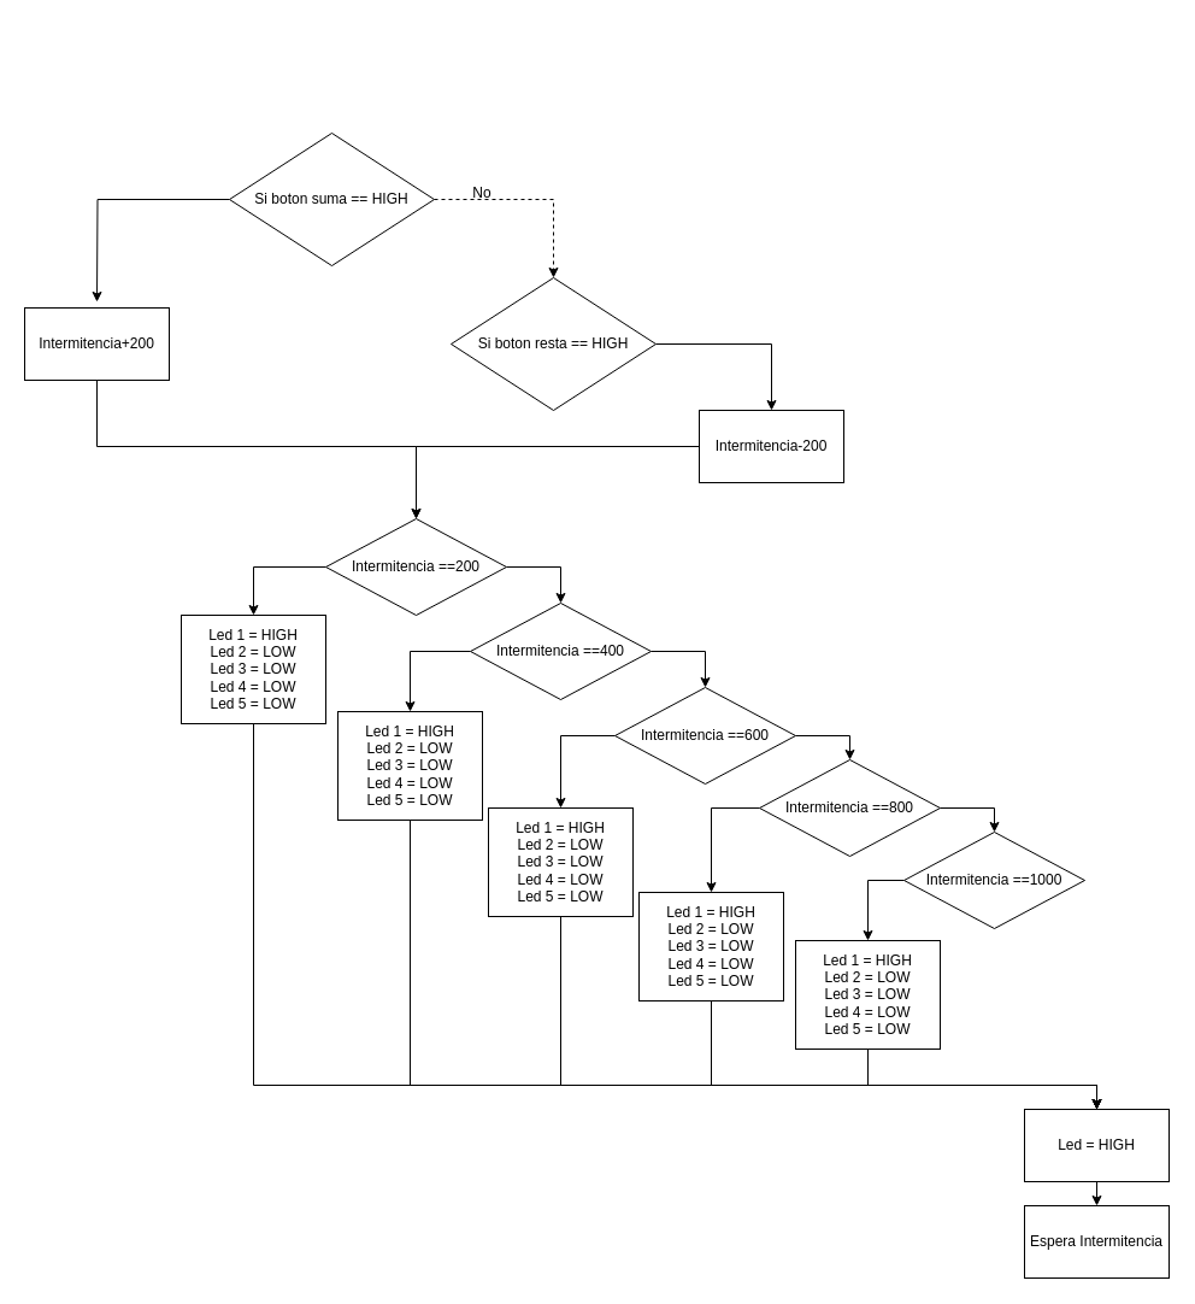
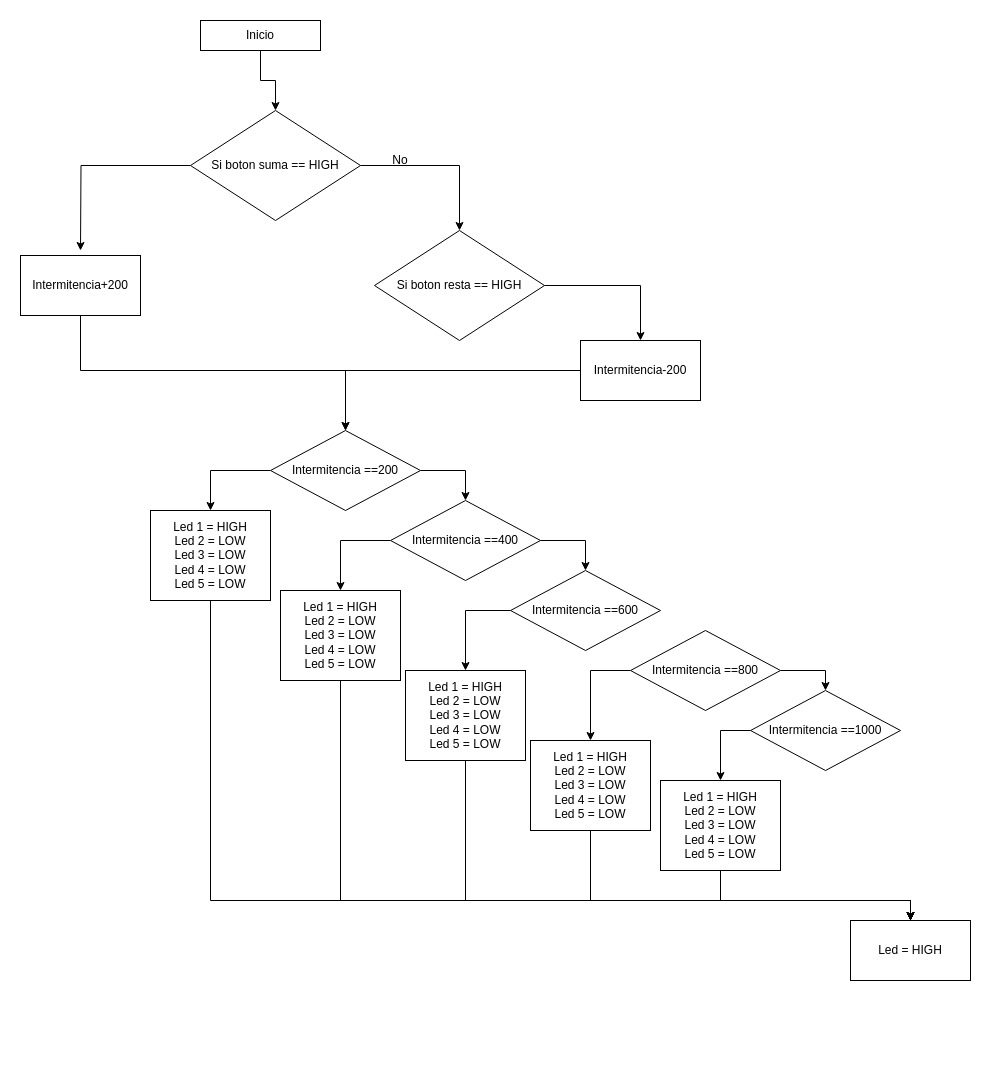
  <mxCell id="0" />
  <mxCell id="1" parent="0" />
- <mxCell id="4" style="edgeStyle=orthogonalEdgeStyle;rounded=0;orthogonalLoop=1;jettySize=auto;html=1;exitX=1;exitY=0.5;exitDx=0;exitDy=0;entryX=0.5;entryY=0;entryDx=0;entryDy=0;dashed=1;" edge="1" parent="1" source="6" target="8"><mxGeometry relative="1" as="geometry" /></mxCell>
+ <mxCell id="2" style="edgeStyle=orthogonalEdgeStyle;rounded=0;orthogonalLoop=1;jettySize=auto;html=1;entryX=0.5;entryY=0;entryDx=0;entryDy=0;" edge="1" parent="1" source="3" target="6"><mxGeometry relative="1" as="geometry" /></mxCell>
+ <mxCell id="3" value="Inicio" style="rounded=0;whiteSpace=wrap;html=1;" vertex="1" parent="1"><mxGeometry x="200" width="120" height="30" as="geometry" y="20" /></mxCell>
+ <mxCell id="4" style="edgeStyle=orthogonalEdgeStyle;rounded=0;orthogonalLoop=1;jettySize=auto;html=1;exitX=1;exitY=0.5;exitDx=0;exitDy=0;entryX=0.5;entryY=0;entryDx=0;entryDy=0;" edge="1" parent="1" source="6" target="8"><mxGeometry relative="1" as="geometry" /></mxCell>
  <mxCell id="5" style="edgeStyle=orthogonalEdgeStyle;rounded=0;orthogonalLoop=1;jettySize=auto;html=1;" edge="1" parent="1" source="6"><mxGeometry relative="1" as="geometry"><mxPoint x="80" y="250" as="targetPoint" /></mxGeometry></mxCell>
  <mxCell id="6" value="Si boton suma == HIGH" style="rhombus;whiteSpace=wrap;html=1;" vertex="1" parent="1"><mxGeometry x="190" y="110" width="170" height="110" as="geometry" /></mxCell>
  <mxCell id="7" style="edgeStyle=orthogonalEdgeStyle;rounded=0;orthogonalLoop=1;jettySize=auto;html=1;exitX=1;exitY=0.5;exitDx=0;exitDy=0;entryX=0.5;entryY=0;entryDx=0;entryDy=0;" edge="1" parent="1" source="8" target="13"><mxGeometry relative="1" as="geometry" /></mxCell>
  <mxCell id="8" value="Si boton resta == HIGH" style="rhombus;whiteSpace=wrap;html=1;" vertex="1" parent="1"><mxGeometry x="374" y="230" width="170" height="110" as="geometry" /></mxCell>
  <mxCell id="9" value="No" style="text;html=1;strokeColor=none;fillColor=none;align=center;verticalAlign=middle;whiteSpace=wrap;rounded=0;" vertex="1" parent="1"><mxGeometry x="380" y="150" width="40" height="20" as="geometry" /></mxCell>
  <mxCell id="10" style="edgeStyle=orthogonalEdgeStyle;rounded=0;orthogonalLoop=1;jettySize=auto;html=1;exitX=0.5;exitY=1;exitDx=0;exitDy=0;" edge="1" parent="1" source="11" target="16"><mxGeometry relative="1" as="geometry"><Array as="points"><mxPoint x="80" y="370" /><mxPoint x="345" y="370" /></Array></mxGeometry></mxCell>
  <mxCell id="11" value="Intermitencia+200" style="rounded=0;whiteSpace=wrap;html=1;" vertex="1" parent="1"><mxGeometry x="20" y="255" width="120" height="60" as="geometry" /></mxCell>
  <mxCell id="12" style="edgeStyle=orthogonalEdgeStyle;rounded=0;orthogonalLoop=1;jettySize=auto;html=1;exitX=0;exitY=0.5;exitDx=0;exitDy=0;" edge="1" parent="1" source="13" target="16"><mxGeometry relative="1" as="geometry" /></mxCell>
  <mxCell id="13" value="Intermitencia-200" style="rounded=0;whiteSpace=wrap;html=1;" vertex="1" parent="1"><mxGeometry x="580" y="340" width="120" height="60" as="geometry" /></mxCell>
  <mxCell id="14" style="edgeStyle=orthogonalEdgeStyle;rounded=0;orthogonalLoop=1;jettySize=auto;html=1;exitX=1;exitY=0.5;exitDx=0;exitDy=0;entryX=0.5;entryY=0;entryDx=0;entryDy=0;" edge="1" parent="1" source="16" target="19"><mxGeometry relative="1" as="geometry" /></mxCell>
  <mxCell id="15" style="edgeStyle=orthogonalEdgeStyle;rounded=0;orthogonalLoop=1;jettySize=auto;html=1;exitX=0;exitY=0.5;exitDx=0;exitDy=0;entryX=0.5;entryY=0;entryDx=0;entryDy=0;" edge="1" parent="1" source="16" target="29"><mxGeometry relative="1" as="geometry" /></mxCell>
  <mxCell id="16" value="Intermitencia ==200" style="rhombus;whiteSpace=wrap;html=1;" vertex="1" parent="1"><mxGeometry x="270" y="430" width="150" height="80" as="geometry" /></mxCell>
  <mxCell id="17" style="edgeStyle=orthogonalEdgeStyle;rounded=0;orthogonalLoop=1;jettySize=auto;html=1;exitX=1;exitY=0.5;exitDx=0;exitDy=0;entryX=0.5;entryY=0;entryDx=0;entryDy=0;" edge="1" parent="1" source="19" target="22"><mxGeometry relative="1" as="geometry" /></mxCell>
  <mxCell id="18" style="edgeStyle=orthogonalEdgeStyle;rounded=0;orthogonalLoop=1;jettySize=auto;html=1;exitX=0;exitY=0.5;exitDx=0;exitDy=0;" edge="1" parent="1" source="19" target="31"><mxGeometry relative="1" as="geometry" /></mxCell>
  <mxCell id="19" value="Intermitencia ==400" style="rhombus;whiteSpace=wrap;html=1;" vertex="1" parent="1"><mxGeometry x="390" y="500" width="150" height="80" as="geometry" /></mxCell>
- <mxCell id="20" style="edgeStyle=orthogonalEdgeStyle;rounded=0;orthogonalLoop=1;jettySize=auto;html=1;exitX=1;exitY=0.5;exitDx=0;exitDy=0;" edge="1" parent="1" source="22" target="25"><mxGeometry relative="1" as="geometry" /></mxCell>
  <mxCell id="21" style="edgeStyle=orthogonalEdgeStyle;rounded=0;orthogonalLoop=1;jettySize=auto;html=1;exitX=0;exitY=0.5;exitDx=0;exitDy=0;entryX=0.5;entryY=0;entryDx=0;entryDy=0;" edge="1" parent="1" source="22" target="33"><mxGeometry relative="1" as="geometry" /></mxCell>
  <mxCell id="22" value="Intermitencia ==600" style="rhombus;whiteSpace=wrap;html=1;" vertex="1" parent="1"><mxGeometry x="510" y="570" width="150" height="80" as="geometry" /></mxCell>
  <mxCell id="23" style="edgeStyle=orthogonalEdgeStyle;rounded=0;orthogonalLoop=1;jettySize=auto;html=1;exitX=1;exitY=0.5;exitDx=0;exitDy=0;entryX=0.5;entryY=0;entryDx=0;entryDy=0;" edge="1" parent="1" source="25" target="27"><mxGeometry relative="1" as="geometry" /></mxCell>
  <mxCell id="24" style="edgeStyle=orthogonalEdgeStyle;rounded=0;orthogonalLoop=1;jettySize=auto;html=1;exitX=0;exitY=0.5;exitDx=0;exitDy=0;entryX=0.5;entryY=0;entryDx=0;entryDy=0;" edge="1" parent="1" source="25" target="35"><mxGeometry relative="1" as="geometry" /></mxCell>
  <mxCell id="25" value="Intermitencia ==800" style="rhombus;whiteSpace=wrap;html=1;" vertex="1" parent="1"><mxGeometry x="630" y="630" width="150" height="80" as="geometry" /></mxCell>
  <mxCell id="26" style="edgeStyle=orthogonalEdgeStyle;rounded=0;orthogonalLoop=1;jettySize=auto;html=1;exitX=0;exitY=0.5;exitDx=0;exitDy=0;entryX=0.5;entryY=0;entryDx=0;entryDy=0;" edge="1" parent="1" source="27" target="37"><mxGeometry relative="1" as="geometry" /></mxCell>
  <mxCell id="27" value="Intermitencia ==1000" style="rhombus;whiteSpace=wrap;html=1;" vertex="1" parent="1"><mxGeometry x="750" y="690" width="150" height="80" as="geometry" /></mxCell>
  <mxCell id="28" style="edgeStyle=orthogonalEdgeStyle;rounded=0;orthogonalLoop=1;jettySize=auto;html=1;exitX=0.5;exitY=1;exitDx=0;exitDy=0;" edge="1" parent="1" source="29" target="39"><mxGeometry relative="1" as="geometry"><Array as="points"><mxPoint x="210" y="900" /><mxPoint x="910" y="900" /></Array></mxGeometry></mxCell>
  <mxCell id="29" value="Led 1 = HIGH&lt;br&gt;Led 2 = LOW&lt;br&gt;Led 3 = LOW&lt;br&gt;Led 4 = LOW&lt;br&gt;Led 5 = LOW" style="rounded=0;whiteSpace=wrap;html=1;" vertex="1" parent="1"><mxGeometry x="150" y="510" width="120" height="90" as="geometry" /></mxCell>
  <mxCell id="30" style="edgeStyle=orthogonalEdgeStyle;rounded=0;orthogonalLoop=1;jettySize=auto;html=1;exitX=0.5;exitY=1;exitDx=0;exitDy=0;" edge="1" parent="1" source="31" target="39"><mxGeometry relative="1" as="geometry"><Array as="points"><mxPoint x="340" y="900" /><mxPoint x="910" y="900" /></Array></mxGeometry></mxCell>
  <mxCell id="31" value="Led 1 = HIGH&lt;br&gt;Led 2 = LOW&lt;br&gt;Led 3 = LOW&lt;br&gt;Led 4 = LOW&lt;br&gt;Led 5 = LOW" style="rounded=0;whiteSpace=wrap;html=1;" vertex="1" parent="1"><mxGeometry x="280" y="590" width="120" height="90" as="geometry" /></mxCell>
  <mxCell id="32" style="edgeStyle=orthogonalEdgeStyle;rounded=0;orthogonalLoop=1;jettySize=auto;html=1;exitX=0.5;exitY=1;exitDx=0;exitDy=0;" edge="1" parent="1" source="33"><mxGeometry relative="1" as="geometry"><mxPoint x="910" y="920" as="targetPoint" /><Array as="points"><mxPoint x="465" y="900" /><mxPoint x="910" y="900" /></Array></mxGeometry></mxCell>
  <mxCell id="33" value="Led 1 = HIGH&lt;br&gt;Led 2 = LOW&lt;br&gt;Led 3 = LOW&lt;br&gt;Led 4 = LOW&lt;br&gt;Led 5 = LOW" style="rounded=0;whiteSpace=wrap;html=1;" vertex="1" parent="1"><mxGeometry x="405" y="670" width="120" height="90" as="geometry" /></mxCell>
  <mxCell id="34" style="edgeStyle=orthogonalEdgeStyle;rounded=0;orthogonalLoop=1;jettySize=auto;html=1;exitX=0.5;exitY=1;exitDx=0;exitDy=0;entryX=0.5;entryY=0;entryDx=0;entryDy=0;" edge="1" parent="1" source="35" target="39"><mxGeometry relative="1" as="geometry"><Array as="points"><mxPoint x="590" y="900" /><mxPoint x="910" y="900" /></Array></mxGeometry></mxCell>
  <mxCell id="35" value="Led 1 = HIGH&lt;br&gt;Led 2 = LOW&lt;br&gt;Led 3 = LOW&lt;br&gt;Led 4 = LOW&lt;br&gt;Led 5 = LOW" style="rounded=0;whiteSpace=wrap;html=1;" vertex="1" parent="1"><mxGeometry x="530" y="740" width="120" height="90" as="geometry" /></mxCell>
  <mxCell id="36" style="edgeStyle=orthogonalEdgeStyle;rounded=0;orthogonalLoop=1;jettySize=auto;html=1;exitX=0.5;exitY=1;exitDx=0;exitDy=0;entryX=0.5;entryY=0;entryDx=0;entryDy=0;" edge="1" parent="1" source="37" target="39"><mxGeometry relative="1" as="geometry"><Array as="points"><mxPoint x="720" y="900" /><mxPoint x="910" y="900" /></Array></mxGeometry></mxCell>
  <mxCell id="37" value="Led 1 = HIGH&lt;br&gt;Led 2 = LOW&lt;br&gt;Led 3 = LOW&lt;br&gt;Led 4 = LOW&lt;br&gt;Led 5 = LOW" style="rounded=0;whiteSpace=wrap;html=1;" vertex="1" parent="1"><mxGeometry x="660" y="780" width="120" height="90" as="geometry" /></mxCell>
- <mxCell id="38" style="edgeStyle=orthogonalEdgeStyle;rounded=0;orthogonalLoop=1;jettySize=auto;html=1;exitX=0.5;exitY=1;exitDx=0;exitDy=0;entryX=0.5;entryY=0;entryDx=0;entryDy=0;" edge="1" parent="1" source="39" target="40"><mxGeometry relative="1" as="geometry" /></mxCell>
  <mxCell id="39" value="Led = HIGH" style="rounded=0;whiteSpace=wrap;html=1;" vertex="1" parent="1"><mxGeometry x="850" y="920" width="120" height="60" as="geometry" /></mxCell>
- <mxCell id="40" value="Espera Intermitencia" style="rounded=0;whiteSpace=wrap;html=1;" vertex="1" parent="1"><mxGeometry x="850" y="1000" width="120" height="60" as="geometry" /></mxCell>
